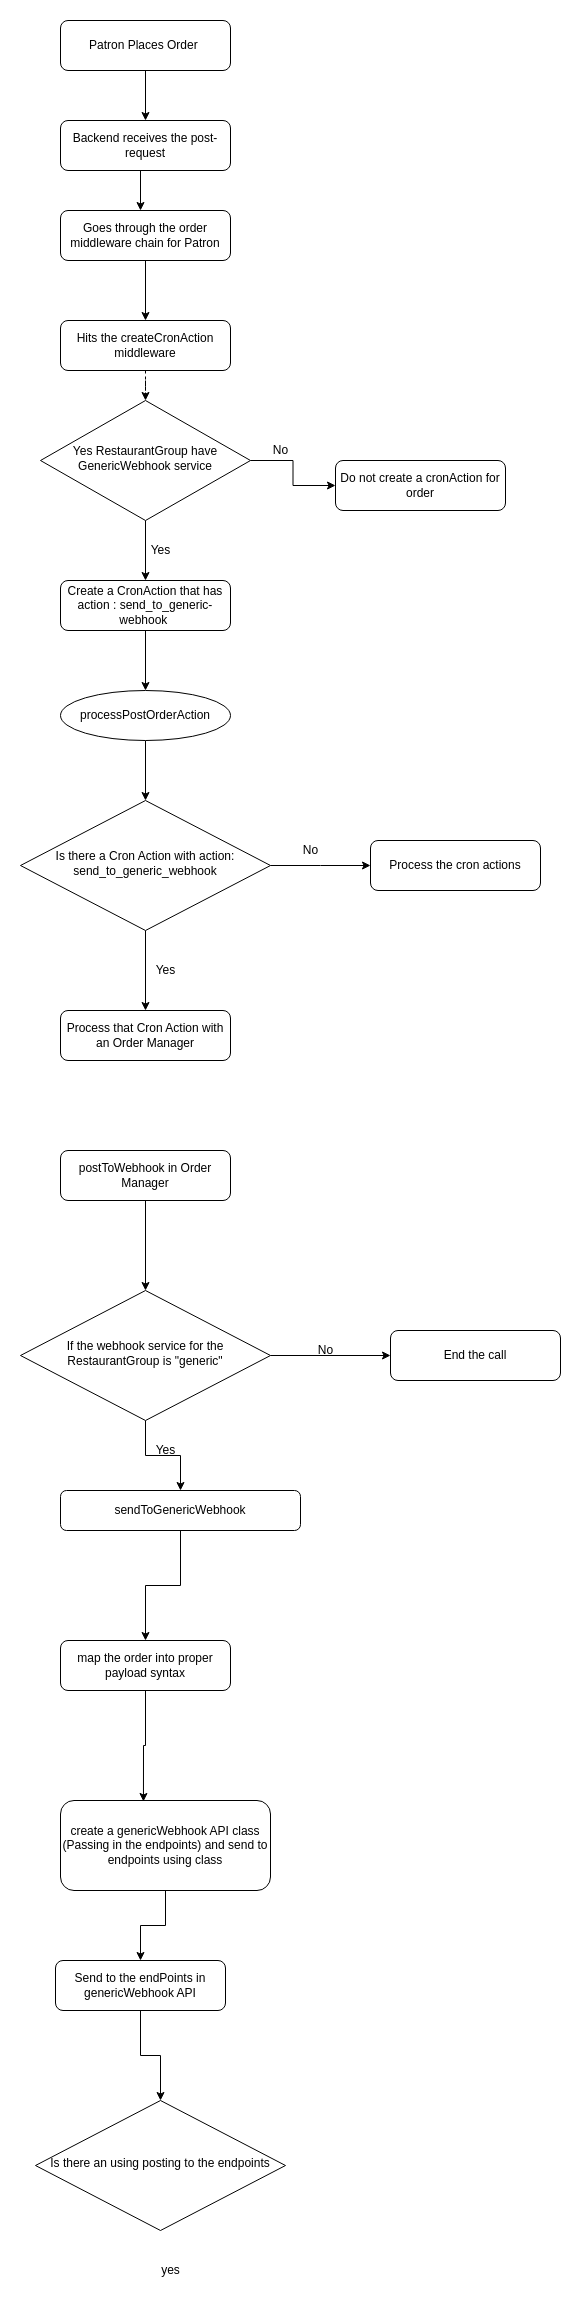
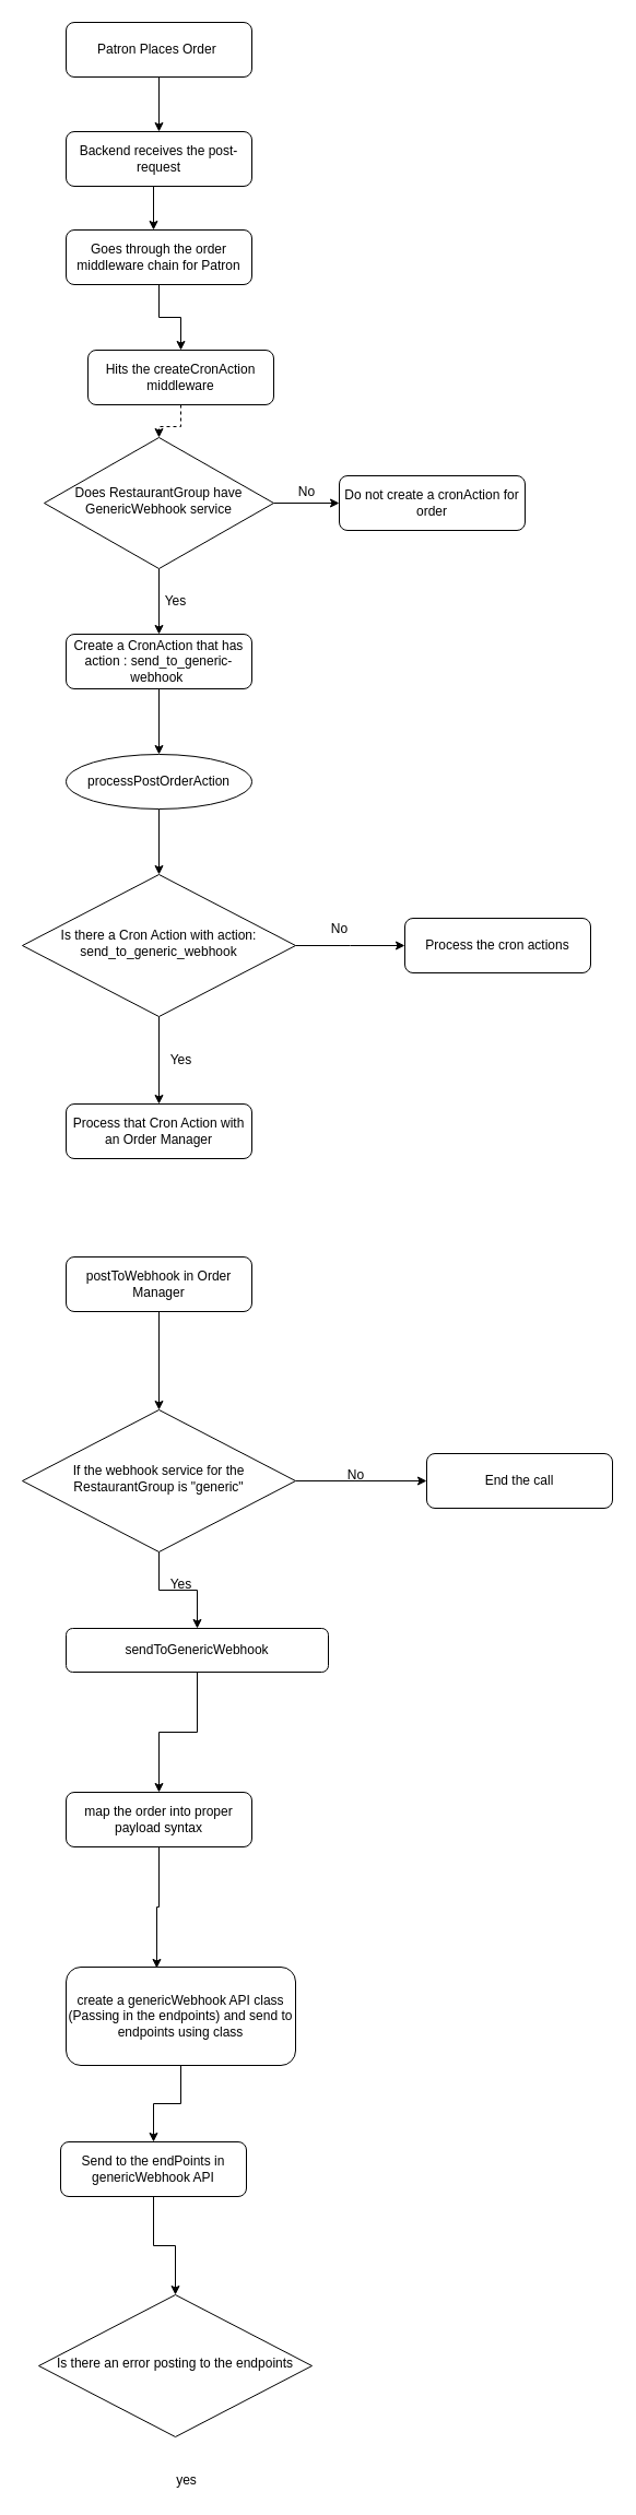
  <mxCell id="0" />
  <mxCell id="1" parent="0" />
  <mxCell id="2" value="Patron Places Order&amp;nbsp;" style="rounded=1;whiteSpace=wrap;html=1;fontSize=12;glass=0;strokeWidth=1;shadow=0;" vertex="1" parent="1"><mxGeometry x="60" y="20" width="170" height="50" as="geometry" /></mxCell>
  <mxCell id="3" value="" style="endArrow=classic;html=1;exitX=0.5;exitY=1;exitDx=0;exitDy=0;" edge="1" parent="1" source="2"><mxGeometry width="50" height="50" relative="1" as="geometry"><mxPoint x="150" y="140" as="sourcePoint" /><mxPoint x="145" y="120" as="targetPoint" /></mxGeometry></mxCell>
  <mxCell id="4" value="Backend receives the post-request" style="rounded=1;whiteSpace=wrap;html=1;fontSize=12;glass=0;strokeWidth=1;shadow=0;" vertex="1" parent="1"><mxGeometry x="60" y="120" width="170" height="50" as="geometry" /></mxCell>
  <mxCell id="5" value="" style="endArrow=classic;html=1;exitX=0.5;exitY=1;exitDx=0;exitDy=0;" edge="1" parent="1"><mxGeometry width="50" height="50" relative="1" as="geometry"><mxPoint x="140" y="170" as="sourcePoint" /><mxPoint x="140" y="210" as="targetPoint" /></mxGeometry></mxCell>
  <mxCell id="6" style="edgeStyle=orthogonalEdgeStyle;rounded=0;orthogonalLoop=1;jettySize=auto;html=1;exitX=0.5;exitY=1;exitDx=0;exitDy=0;" edge="1" parent="1" source="7" target="9"><mxGeometry relative="1" as="geometry" /></mxCell>
  <mxCell id="7" value="Goes through the order middleware chain for Patron" style="rounded=1;whiteSpace=wrap;html=1;fontSize=12;glass=0;strokeWidth=1;shadow=0;" vertex="1" parent="1"><mxGeometry x="60" y="210" width="170" height="50" as="geometry" /></mxCell>
  <mxCell id="8" style="edgeStyle=orthogonalEdgeStyle;rounded=0;orthogonalLoop=1;jettySize=auto;html=1;dashed=1;" edge="1" parent="1" source="9" target="13"><mxGeometry relative="1" as="geometry" /></mxCell>
- <mxCell id="9" value="Hits the createCronAction middleware" style="rounded=1;whiteSpace=wrap;html=1;fontSize=12;glass=0;strokeWidth=1;shadow=0;" vertex="1" parent="1"><mxGeometry x="60" y="320" width="170" height="50" as="geometry" /></mxCell>
- <mxCell id="10" value="Do not create a cronAction for order" style="rounded=1;whiteSpace=wrap;html=1;fontSize=12;glass=0;strokeWidth=1;shadow=0;" vertex="1" parent="1"><mxGeometry x="335" y="460" width="170" height="50" as="geometry" /></mxCell>
+ <mxCell id="9" value="Hits the createCronAction middleware" style="rounded=1;whiteSpace=wrap;html=1;fontSize=12;glass=0;strokeWidth=1;shadow=0;" vertex="1" parent="1"><mxGeometry x="80" y="320" width="170" height="50" as="geometry" /></mxCell>
+ <mxCell id="10" value="Do not create a cronAction for order" style="rounded=1;whiteSpace=wrap;html=1;fontSize=12;glass=0;strokeWidth=1;shadow=0;" vertex="1" parent="1"><mxGeometry x="310" y="435" width="170" height="50" as="geometry" /></mxCell>
  <mxCell id="11" style="edgeStyle=orthogonalEdgeStyle;rounded=0;orthogonalLoop=1;jettySize=auto;html=1;entryX=0;entryY=0.5;entryDx=0;entryDy=0;" edge="1" parent="1" source="13" target="10"><mxGeometry relative="1" as="geometry" /></mxCell>
  <mxCell id="12" style="edgeStyle=orthogonalEdgeStyle;rounded=0;orthogonalLoop=1;jettySize=auto;html=1;entryX=0.5;entryY=0;entryDx=0;entryDy=0;" edge="1" parent="1" source="13" target="15"><mxGeometry relative="1" as="geometry" /></mxCell>
- <mxCell id="13" value="Yes RestaurantGroup have GenericWebhook service" style="rhombus;whiteSpace=wrap;html=1;shadow=0;fontFamily=Helvetica;fontSize=12;align=center;strokeWidth=1;spacing=6;spacingTop=-4;" vertex="1" parent="1"><mxGeometry x="40" y="400" width="210" height="120" as="geometry" /></mxCell>
+ <mxCell id="13" value="Does RestaurantGroup have GenericWebhook service" style="rhombus;whiteSpace=wrap;html=1;shadow=0;fontFamily=Helvetica;fontSize=12;align=center;strokeWidth=1;spacing=6;spacingTop=-4;" vertex="1" parent="1"><mxGeometry x="40" y="400" width="210" height="120" as="geometry" /></mxCell>
  <mxCell id="14" style="edgeStyle=orthogonalEdgeStyle;rounded=0;orthogonalLoop=1;jettySize=auto;html=1;entryX=0.5;entryY=0;entryDx=0;entryDy=0;" edge="1" parent="1" source="15" target="19"><mxGeometry relative="1" as="geometry" /></mxCell>
  <mxCell id="15" value="Create a CronAction that has action : send_to_generic-webhook&amp;nbsp;" style="rounded=1;whiteSpace=wrap;html=1;fontSize=12;glass=0;strokeWidth=1;shadow=0;" vertex="1" parent="1"><mxGeometry x="60" y="580" width="170" height="50" as="geometry" /></mxCell>
  <mxCell id="16" value="No" style="text;html=1;align=center;verticalAlign=middle;resizable=0;points=[];autosize=1;" vertex="1" parent="1"><mxGeometry x="265" y="440" width="30" height="20" as="geometry" /></mxCell>
  <mxCell id="17" value="Yes" style="text;html=1;align=center;verticalAlign=middle;resizable=0;points=[];autosize=1;" vertex="1" parent="1"><mxGeometry x="140" y="540" width="40" height="20" as="geometry" /></mxCell>
  <mxCell id="18" style="edgeStyle=orthogonalEdgeStyle;rounded=0;orthogonalLoop=1;jettySize=auto;html=1;" edge="1" parent="1" source="19" target="22"><mxGeometry relative="1" as="geometry" /></mxCell>
  <mxCell id="19" value="processPostOrderAction" style="ellipse;whiteSpace=wrap;html=1;fontSize=12;glass=0;strokeWidth=1;shadow=0;" vertex="1" parent="1"><mxGeometry x="60" y="690" width="170" height="50" as="geometry" /></mxCell>
  <mxCell id="20" style="edgeStyle=orthogonalEdgeStyle;rounded=0;orthogonalLoop=1;jettySize=auto;html=1;entryX=0.5;entryY=0;entryDx=0;entryDy=0;" edge="1" parent="1" source="22" target="23"><mxGeometry relative="1" as="geometry" /></mxCell>
  <mxCell id="21" style="edgeStyle=orthogonalEdgeStyle;rounded=0;orthogonalLoop=1;jettySize=auto;html=1;" edge="1" parent="1" source="22"><mxGeometry relative="1" as="geometry"><mxPoint x="370" y="865" as="targetPoint" /></mxGeometry></mxCell>
  <mxCell id="22" value="Is there a Cron Action with action: send_to_generic_webhook" style="rhombus;whiteSpace=wrap;html=1;shadow=0;fontFamily=Helvetica;fontSize=12;align=center;strokeWidth=1;spacing=6;spacingTop=-4;" vertex="1" parent="1"><mxGeometry x="20" y="800" width="250" height="130" as="geometry" /></mxCell>
  <mxCell id="23" value="Process that Cron Action with an Order Manager" style="rounded=1;whiteSpace=wrap;html=1;fontSize=12;glass=0;strokeWidth=1;shadow=0;" vertex="1" parent="1"><mxGeometry x="60" y="1010" width="170" height="50" as="geometry" /></mxCell>
  <mxCell id="24" style="edgeStyle=orthogonalEdgeStyle;rounded=0;orthogonalLoop=1;jettySize=auto;html=1;" edge="1" parent="1" source="25" target="28"><mxGeometry relative="1" as="geometry" /></mxCell>
  <mxCell id="25" value="postToWebhook in Order Manager" style="rounded=1;whiteSpace=wrap;html=1;fontSize=12;glass=0;strokeWidth=1;shadow=0;" vertex="1" parent="1"><mxGeometry x="60" y="1150" width="170" height="50" as="geometry" /></mxCell>
  <mxCell id="26" style="edgeStyle=orthogonalEdgeStyle;rounded=0;orthogonalLoop=1;jettySize=auto;html=1;" edge="1" parent="1" source="28" target="30"><mxGeometry relative="1" as="geometry" /></mxCell>
  <mxCell id="27" style="edgeStyle=orthogonalEdgeStyle;rounded=0;orthogonalLoop=1;jettySize=auto;html=1;entryX=0;entryY=0.5;entryDx=0;entryDy=0;" edge="1" parent="1" source="28" target="38"><mxGeometry relative="1" as="geometry" /></mxCell>
  <mxCell id="28" value="If the webhook service for the RestaurantGroup is &quot;generic&quot;" style="rhombus;whiteSpace=wrap;html=1;shadow=0;fontFamily=Helvetica;fontSize=12;align=center;strokeWidth=1;spacing=6;spacingTop=-4;" vertex="1" parent="1"><mxGeometry x="20" y="1290" width="250" height="130" as="geometry" /></mxCell>
  <mxCell id="29" style="edgeStyle=orthogonalEdgeStyle;rounded=0;orthogonalLoop=1;jettySize=auto;html=1;entryX=0.5;entryY=0;entryDx=0;entryDy=0;" edge="1" parent="1" source="30" target="32"><mxGeometry relative="1" as="geometry" /></mxCell>
  <mxCell id="30" value="sendToGenericWebhook" style="rounded=1;whiteSpace=wrap;html=1;fontSize=12;glass=0;strokeWidth=1;shadow=0;" vertex="1" parent="1"><mxGeometry x="60" y="1490" width="240" height="40" as="geometry" /></mxCell>
  <mxCell id="31" style="edgeStyle=orthogonalEdgeStyle;rounded=0;orthogonalLoop=1;jettySize=auto;html=1;entryX=0.395;entryY=0.011;entryDx=0;entryDy=0;entryPerimeter=0;" edge="1" parent="1" source="32" target="34"><mxGeometry relative="1" as="geometry" /></mxCell>
  <mxCell id="32" value="map the order into proper payload syntax&lt;span style=&quot;color: rgba(0 , 0 , 0 , 0) ; font-family: monospace ; font-size: 0px&quot;&gt;%3CmxGraphModel%3E%3Croot%3E%3CmxCell%20id%3D%220%22%2F%3E%3CmxCell%20id%3D%221%22%20parent%3D%220%22%2F%3E%3CmxCell%20id%3D%222%22%20value%3D%22sendToGenericWebhook%22%20style%3D%22rounded%3D1%3BwhiteSpace%3Dwrap%3Bhtml%3D1%3BfontSize%3D12%3Bglass%3D0%3BstrokeWidth%3D1%3Bshadow%3D0%3B%22%20vertex%3D%221%22%20parent%3D%221%22%3E%3CmxGeometry%20x%3D%22610%22%20y%3D%221530%22%20width%3D%22170%22%20height%3D%2250%22%20as%3D%22geometry%22%2F%3E%3C%2FmxCell%3E%3C%2Froot%3E%3C%2FmxGraphModel%3E&lt;/span&gt;" style="rounded=1;whiteSpace=wrap;html=1;fontSize=12;glass=0;strokeWidth=1;shadow=0;" vertex="1" parent="1"><mxGeometry x="60" y="1640" width="170" height="50" as="geometry" /></mxCell>
  <mxCell id="33" style="edgeStyle=orthogonalEdgeStyle;rounded=0;orthogonalLoop=1;jettySize=auto;html=1;entryX=0.5;entryY=0;entryDx=0;entryDy=0;" edge="1" parent="1" source="34" target="36"><mxGeometry relative="1" as="geometry" /></mxCell>
  <mxCell id="34" value="create a genericWebhook API class (Passing in the endpoints) and send to endpoints using class" style="rounded=1;whiteSpace=wrap;html=1;fontSize=12;glass=0;strokeWidth=1;shadow=0;" vertex="1" parent="1"><mxGeometry x="60" y="1800" width="210" height="90" as="geometry" /></mxCell>
  <mxCell id="35" style="edgeStyle=orthogonalEdgeStyle;rounded=0;orthogonalLoop=1;jettySize=auto;html=1;entryX=0.5;entryY=0;entryDx=0;entryDy=0;" edge="1" parent="1" source="36" target="37"><mxGeometry relative="1" as="geometry" /></mxCell>
  <mxCell id="36" value="Send to the endPoints in genericWebhook API" style="rounded=1;whiteSpace=wrap;html=1;fontSize=12;glass=0;strokeWidth=1;shadow=0;" vertex="1" parent="1"><mxGeometry x="55" y="1960" width="170" height="50" as="geometry" /></mxCell>
- <mxCell id="37" value="Is there an using posting to the endpoints" style="rhombus;whiteSpace=wrap;html=1;shadow=0;fontFamily=Helvetica;fontSize=12;align=center;strokeWidth=1;spacing=6;spacingTop=-4;" vertex="1" parent="1"><mxGeometry x="35" y="2100" width="250" height="130" as="geometry" /></mxCell>
+ <mxCell id="37" value="Is there an error posting to the endpoints" style="rhombus;whiteSpace=wrap;html=1;shadow=0;fontFamily=Helvetica;fontSize=12;align=center;strokeWidth=1;spacing=6;spacingTop=-4;" vertex="1" parent="1"><mxGeometry x="35" y="2100" width="250" height="130" as="geometry" /></mxCell>
  <mxCell id="38" value="End the call" style="rounded=1;whiteSpace=wrap;html=1;fontSize=12;glass=0;strokeWidth=1;shadow=0;" vertex="1" parent="1"><mxGeometry x="390" y="1330" width="170" height="50" as="geometry" /></mxCell>
  <mxCell id="39" value="No" style="text;html=1;align=center;verticalAlign=middle;resizable=0;points=[];autosize=1;" vertex="1" parent="1"><mxGeometry x="310" y="1340" width="30" height="20" as="geometry" /></mxCell>
  <mxCell id="40" value="Yes" style="text;html=1;align=center;verticalAlign=middle;resizable=0;points=[];autosize=1;" vertex="1" parent="1"><mxGeometry x="145" y="1440" width="40" height="20" as="geometry" /></mxCell>
  <mxCell id="41" value="yes" style="text;html=1;align=center;verticalAlign=middle;resizable=0;points=[];autosize=1;" vertex="1" parent="1"><mxGeometry x="155" y="2260" width="30" height="20" as="geometry" /></mxCell>
  <mxCell id="42" value="Process the cron actions" style="rounded=1;whiteSpace=wrap;html=1;fontSize=12;glass=0;strokeWidth=1;shadow=0;" vertex="1" parent="1"><mxGeometry x="370" y="840" width="170" height="50" as="geometry" /></mxCell>
  <mxCell id="43" value="No" style="text;html=1;align=center;verticalAlign=middle;resizable=0;points=[];autosize=1;" vertex="1" parent="1"><mxGeometry x="295" y="840" width="30" height="20" as="geometry" /></mxCell>
  <mxCell id="44" value="Yes" style="text;html=1;align=center;verticalAlign=middle;resizable=0;points=[];autosize=1;" vertex="1" parent="1"><mxGeometry x="145" y="960" width="40" height="20" as="geometry" /></mxCell>
